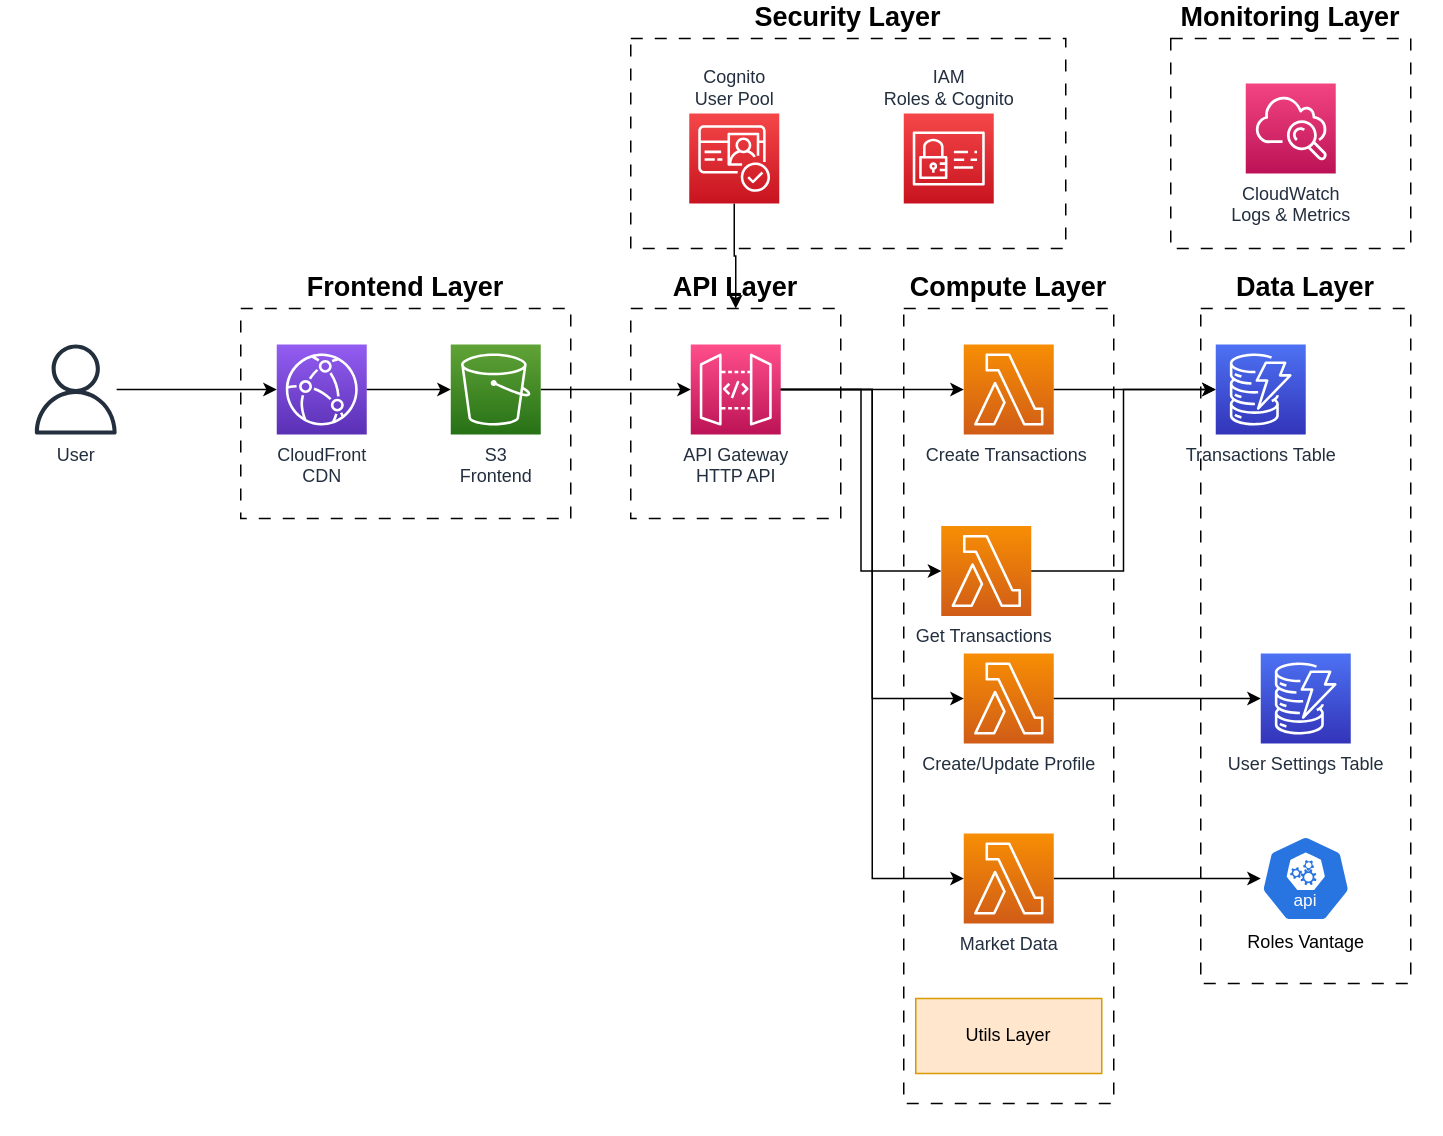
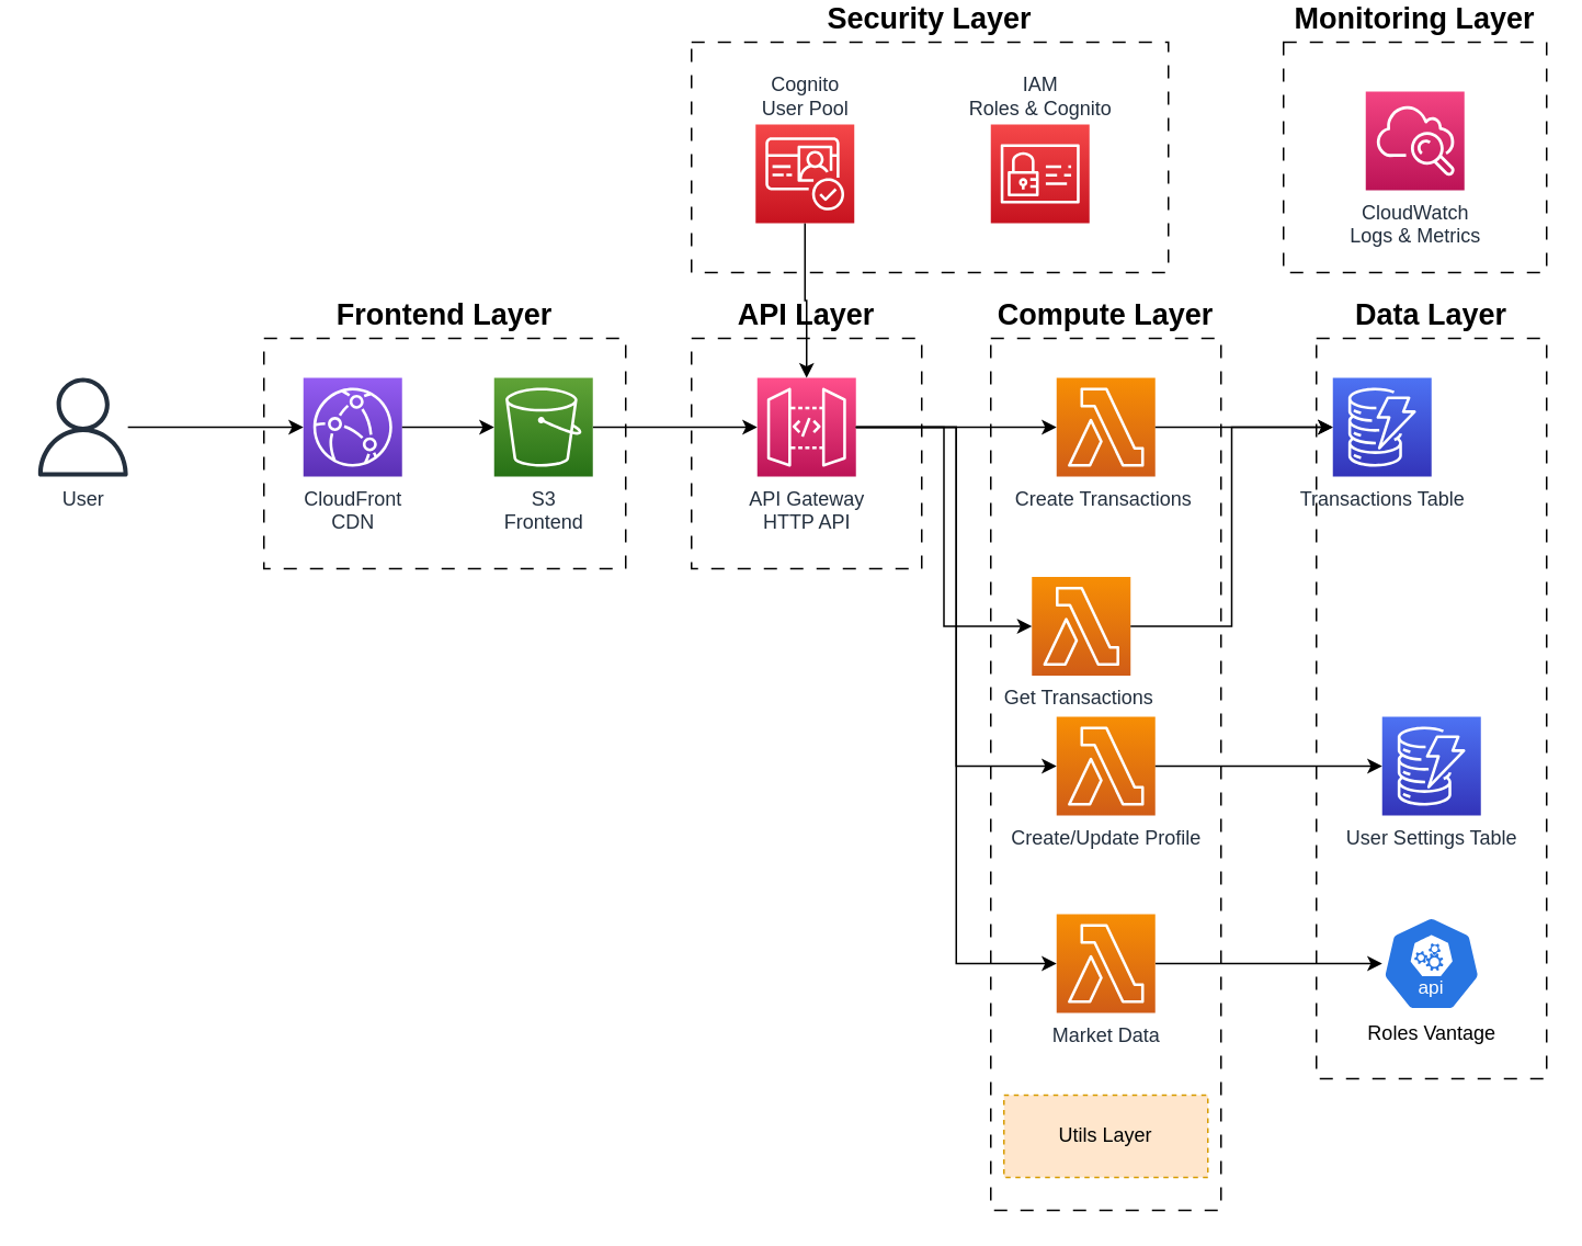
  <mxCell id="0" />
  <mxCell id="1" parent="0" />
  <mxCell id="2" value="Monitoring Layer" style="rounded=0;whiteSpace=wrap;html=1;fillColor=none;labelPosition=center;verticalLabelPosition=top;align=center;verticalAlign=bottom;fontStyle=1;fontSize=18;dashed=1;dashPattern=8 8;" vertex="1" parent="1"><mxGeometry x="780" y="20" width="160" height="140" as="geometry" /></mxCell>
  <mxCell id="3" value="API Layer" style="rounded=0;whiteSpace=wrap;html=1;fillColor=none;labelPosition=center;verticalLabelPosition=top;align=center;verticalAlign=bottom;fontStyle=1;fontSize=18;dashed=1;dashPattern=8 8;" vertex="1" parent="1"><mxGeometry x="420" y="200" width="140" height="140" as="geometry" /></mxCell>
  <mxCell id="4" value="Frontend Layer" style="rounded=0;whiteSpace=wrap;html=1;fillColor=none;labelPosition=center;verticalLabelPosition=top;align=center;verticalAlign=bottom;fontStyle=1;fontSize=18;dashed=1;dashPattern=8 8;" vertex="1" parent="1"><mxGeometry x="160" y="200" width="220" height="140" as="geometry" /></mxCell>
  <mxCell id="5" value="Security Layer" style="rounded=0;whiteSpace=wrap;html=1;fillColor=none;labelPosition=center;verticalLabelPosition=top;align=center;verticalAlign=bottom;fontStyle=1;fontSize=18;dashed=1;dashPattern=8 8;" vertex="1" parent="1"><mxGeometry x="420" y="20" width="290" height="140" as="geometry" /></mxCell>
  <mxCell id="6" value="Compute Layer" style="rounded=0;whiteSpace=wrap;html=1;fillColor=none;labelPosition=center;verticalLabelPosition=top;align=center;verticalAlign=bottom;fontStyle=1;fontSize=18;dashed=1;dashPattern=8 8;" vertex="1" parent="1"><mxGeometry x="602" y="200" width="140" height="530" as="geometry" /></mxCell>
  <mxCell id="7" value="Data Layer" style="rounded=0;whiteSpace=wrap;html=1;fillColor=none;labelPosition=center;verticalLabelPosition=top;align=center;verticalAlign=bottom;fontStyle=1;fontSize=18;dashed=1;dashPattern=8 8;" vertex="1" parent="1"><mxGeometry x="800" y="200" width="140" height="450" as="geometry" /></mxCell>
  <mxCell id="8" value="CloudFront&#10;CDN" style="sketch=0;points=[[0,0,0],[0.25,0,0],[0.5,0,0],[0.75,0,0],[1,0,0],[0,1,0],[0.25,1,0],[0.5,1,0],[0.75,1,0],[1,1,0],[0,0.25,0],[0,0.5,0],[0,0.75,0],[1,0.25,0],[1,0.5,0],[1,0.75,0]];outlineConnect=0;fontColor=#232F3E;gradientColor=#945DF2;gradientDirection=north;fillColor=#5A30B5;strokeColor=#ffffff;dashed=0;verticalLabelPosition=bottom;verticalAlign=top;align=center;html=1;fontSize=12;fontStyle=0;aspect=fixed;shape=mxgraph.aws4.resourceIcon;resIcon=mxgraph.aws4.cloudfront;" vertex="1" parent="1"><mxGeometry x="184" y="224" width="60" height="60" as="geometry" /></mxCell>
  <mxCell id="9" style="edgeStyle=orthogonalEdgeStyle;rounded=0;orthogonalLoop=1;jettySize=auto;html=1;" edge="1" parent="1" source="10" target="11"><mxGeometry relative="1" as="geometry" /></mxCell>
  <mxCell id="10" value="S3&#10;Frontend" style="sketch=0;points=[[0,0,0],[0.25,0,0],[0.5,0,0],[0.75,0,0],[1,0,0],[0,1,0],[0.25,1,0],[0.5,1,0],[0.75,1,0],[1,1,0],[0,0.25,0],[0,0.5,0],[0,0.75,0],[1,0.25,0],[1,0.5,0],[1,0.75,0]];outlineConnect=0;fontColor=#232F3E;gradientColor=#60A337;gradientDirection=north;fillColor=#277116;strokeColor=#ffffff;dashed=0;verticalLabelPosition=bottom;verticalAlign=top;align=center;html=1;fontSize=12;fontStyle=0;aspect=fixed;shape=mxgraph.aws4.resourceIcon;resIcon=mxgraph.aws4.s3;" vertex="1" parent="1"><mxGeometry x="300" y="224" width="60" height="60" as="geometry" /></mxCell>
  <mxCell id="11" value="API Gateway&#10;HTTP API" style="sketch=0;points=[[0,0,0],[0.25,0,0],[0.5,0,0],[0.75,0,0],[1,0,0],[0,1,0],[0.25,1,0],[0.5,1,0],[0.75,1,0],[1,1,0],[0,0.25,0],[0,0.5,0],[0,0.75,0],[1,0.25,0],[1,0.5,0],[1,0.75,0]];outlineConnect=0;fontColor=#232F3E;gradientColor=#FF4F8B;gradientDirection=north;fillColor=#BC1356;strokeColor=#ffffff;dashed=0;verticalLabelPosition=bottom;verticalAlign=top;align=center;html=1;fontSize=12;fontStyle=0;aspect=fixed;shape=mxgraph.aws4.resourceIcon;resIcon=mxgraph.aws4.api_gateway;" vertex="1" parent="1"><mxGeometry x="460" y="224" width="60" height="60" as="geometry" /></mxCell>
  <mxCell id="12" value="Create Transactions&amp;nbsp;&lt;div&gt;&lt;br/&gt;&lt;/div&gt;" style="sketch=0;points=[[0,0,0],[0.25,0,0],[0.5,0,0],[0.75,0,0],[1,0,0],[0,1,0],[0.25,1,0],[0.5,1,0],[0.75,1,0],[1,1,0],[0,0.25,0],[0,0.5,0],[0,0.75,0],[1,0.25,0],[1,0.5,0],[1,0.75,0]];outlineConnect=0;fontColor=#232F3E;gradientColor=#F78E04;gradientDirection=north;fillColor=#D05C17;strokeColor=#ffffff;dashed=0;verticalLabelPosition=bottom;verticalAlign=top;align=center;html=1;fontSize=12;fontStyle=0;aspect=fixed;shape=mxgraph.aws4.resourceIcon;resIcon=mxgraph.aws4.lambda;" vertex="1" parent="1"><mxGeometry x="642" y="224" width="60" height="60" as="geometry" /></mxCell>
  <mxCell id="13" value="Create/Update Profile" style="sketch=0;points=[[0,0,0],[0.25,0,0],[0.5,0,0],[0.75,0,0],[1,0,0],[0,1,0],[0.25,1,0],[0.5,1,0],[0.75,1,0],[1,1,0],[0,0.25,0],[0,0.5,0],[0,0.75,0],[1,0.25,0],[1,0.5,0],[1,0.75,0]];outlineConnect=0;fontColor=#232F3E;gradientColor=#F78E04;gradientDirection=north;fillColor=#D05C17;strokeColor=#ffffff;dashed=0;verticalLabelPosition=bottom;verticalAlign=top;align=center;html=1;fontSize=12;fontStyle=0;aspect=fixed;shape=mxgraph.aws4.resourceIcon;resIcon=mxgraph.aws4.lambda;" vertex="1" parent="1"><mxGeometry x="642" y="430" width="60" height="60" as="geometry" /></mxCell>
  <mxCell id="14" value="Transactions Table" style="sketch=0;points=[[0,0,0],[0.25,0,0],[0.5,0,0],[0.75,0,0],[1,0,0],[0,1,0],[0.25,1,0],[0.5,1,0],[0.75,1,0],[1,1,0],[0,0.25,0],[0,0.5,0],[0,0.75,0],[1,0.25,0],[1,0.5,0],[1,0.75,0]];outlineConnect=0;fontColor=#232F3E;gradientColor=#4D72F3;gradientDirection=north;fillColor=#3334B9;strokeColor=#ffffff;dashed=0;verticalLabelPosition=bottom;verticalAlign=top;align=center;html=1;fontSize=12;fontStyle=0;aspect=fixed;shape=mxgraph.aws4.resourceIcon;resIcon=mxgraph.aws4.dynamodb;" vertex="1" parent="1"><mxGeometry x="810" y="224" width="60" height="60" as="geometry" /></mxCell>
  <mxCell id="15" value="User Settings Table" style="sketch=0;points=[[0,0,0],[0.25,0,0],[0.5,0,0],[0.75,0,0],[1,0,0],[0,1,0],[0.25,1,0],[0.5,1,0],[0.75,1,0],[1,1,0],[0,0.25,0],[0,0.5,0],[0,0.75,0],[1,0.25,0],[1,0.5,0],[1,0.75,0]];outlineConnect=0;fontColor=#232F3E;gradientColor=#4D72F3;gradientDirection=north;fillColor=#3334B9;strokeColor=#ffffff;dashed=0;verticalLabelPosition=bottom;verticalAlign=top;align=center;html=1;fontSize=12;fontStyle=0;aspect=fixed;shape=mxgraph.aws4.resourceIcon;resIcon=mxgraph.aws4.dynamodb;" vertex="1" parent="1"><mxGeometry x="840" y="430" width="60" height="60" as="geometry" /></mxCell>
- <mxCell id="16" style="edgeStyle=orthogonalEdgeStyle;rounded=0;orthogonalLoop=1;jettySize=auto;html=1;" edge="1" parent="1" source="17" target="3"><mxGeometry relative="1" as="geometry" /></mxCell>
+ <mxCell id="16" style="edgeStyle=orthogonalEdgeStyle;rounded=0;orthogonalLoop=1;jettySize=auto;html=1;" edge="1" parent="1" source="17" target="11"><mxGeometry relative="1" as="geometry" /></mxCell>
  <mxCell id="17" value="Cognito&#10;User Pool" style="sketch=0;points=[[0,0,0],[0.25,0,0],[0.5,0,0],[0.75,0,0],[1,0,0],[0,1,0],[0.25,1,0],[0.5,1,0],[0.75,1,0],[1,1,0],[0,0.25,0],[0,0.5,0],[0,0.75,0],[1,0.25,0],[1,0.5,0],[1,0.75,0]];outlineConnect=0;fontColor=#232F3E;gradientColor=#F54749;gradientDirection=north;fillColor=#C7131F;strokeColor=#ffffff;dashed=0;verticalLabelPosition=top;verticalAlign=bottom;align=center;html=1;fontSize=12;fontStyle=0;aspect=fixed;shape=mxgraph.aws4.resourceIcon;resIcon=mxgraph.aws4.cognito;labelPosition=center;" vertex="1" parent="1"><mxGeometry x="459" y="70" width="60" height="60" as="geometry" /></mxCell>
  <mxCell id="18" value="CloudWatch&#10;Logs &amp; Metrics" style="sketch=0;points=[[0,0,0],[0.25,0,0],[0.5,0,0],[0.75,0,0],[1,0,0],[0,1,0],[0.25,1,0],[0.5,1,0],[0.75,1,0],[1,1,0],[0,0.25,0],[0,0.5,0],[0,0.75,0],[1,0.25,0],[1,0.5,0],[1,0.75,0]];outlineConnect=0;fontColor=#232F3E;gradientColor=#F34482;gradientDirection=north;fillColor=#BC1356;strokeColor=#ffffff;dashed=0;verticalLabelPosition=bottom;verticalAlign=top;align=center;html=1;fontSize=12;fontStyle=0;aspect=fixed;shape=mxgraph.aws4.resourceIcon;resIcon=mxgraph.aws4.cloudwatch;" vertex="1" parent="1"><mxGeometry x="830" y="50" width="60" height="60" as="geometry" /></mxCell>
  <mxCell id="19" value="IAM&#10;Roles &amp; Cognito" style="sketch=0;points=[[0,0,0],[0.25,0,0],[0.5,0,0],[0.75,0,0],[1,0,0],[0,1,0],[0.25,1,0],[0.5,1,0],[0.75,1,0],[1,1,0],[0,0.25,0],[0,0.5,0],[0,0.75,0],[1,0.25,0],[1,0.5,0],[1,0.75,0]];outlineConnect=0;fontColor=#232F3E;gradientColor=#F54749;gradientDirection=north;fillColor=#C7131F;strokeColor=#ffffff;dashed=0;verticalLabelPosition=top;verticalAlign=bottom;align=center;html=1;fontSize=12;fontStyle=0;aspect=fixed;shape=mxgraph.aws4.resourceIcon;resIcon=mxgraph.aws4.identity_and_access_management;labelPosition=center;" vertex="1" parent="1"><mxGeometry x="602" y="70" width="60" height="60" as="geometry" /></mxCell>
  <mxCell id="20" value="" style="edgeStyle=orthogonalEdgeStyle;rounded=0;orthogonalLoop=1;jettySize=auto;html=1;entryX=0;entryY=0.5;entryDx=0;entryDy=0;entryPerimeter=0;fontSize=10;" edge="1" parent="1" source="23" target="8"><mxGeometry x="0.009" relative="1" as="geometry"><mxPoint x="90" y="252" as="sourcePoint" /><mxPoint as="offset" /></mxGeometry></mxCell>
  <mxCell id="21" value="" style="edgeStyle=orthogonalEdgeStyle;rounded=0;orthogonalLoop=1;jettySize=auto;html=1;exitX=1;exitY=0.5;exitDx=0;exitDy=0;exitPerimeter=0;entryX=0;entryY=0.5;entryDx=0;entryDy=0;entryPerimeter=0;" edge="1" parent="1" source="8" target="10"><mxGeometry relative="1" as="geometry" /></mxCell>
  <mxCell id="22" value="" style="edgeStyle=orthogonalEdgeStyle;rounded=0;orthogonalLoop=1;jettySize=auto;html=1;exitX=1;exitY=0.5;exitDx=0;exitDy=0;exitPerimeter=0;entryX=0;entryY=0.5;entryDx=0;entryDy=0;entryPerimeter=0;" edge="1" parent="1" source="11" target="12"><mxGeometry relative="1" as="geometry" /></mxCell>
  <mxCell id="23" value="User" style="sketch=0;outlineConnect=0;fontColor=#232F3E;gradientColor=none;fillColor=#232F3D;strokeColor=none;dashed=0;verticalLabelPosition=bottom;verticalAlign=top;align=center;html=1;fontSize=12;fontStyle=0;aspect=fixed;pointerEvents=1;shape=mxgraph.aws4.user;" vertex="1" parent="1"><mxGeometry x="20" y="224" width="60" height="60" as="geometry" /></mxCell>
  <mxCell id="24" style="edgeStyle=orthogonalEdgeStyle;rounded=0;orthogonalLoop=1;jettySize=auto;html=1;" edge="1" parent="1" source="25" target="30"><mxGeometry relative="1" as="geometry" /></mxCell>
  <mxCell id="25" value="Market Data" style="sketch=0;points=[[0,0,0],[0.25,0,0],[0.5,0,0],[0.75,0,0],[1,0,0],[0,1,0],[0.25,1,0],[0.5,1,0],[0.75,1,0],[1,1,0],[0,0.25,0],[0,0.5,0],[0,0.75,0],[1,0.25,0],[1,0.5,0],[1,0.75,0]];outlineConnect=0;fontColor=#232F3E;gradientColor=#F78E04;gradientDirection=north;fillColor=#D05C17;strokeColor=#ffffff;dashed=0;verticalLabelPosition=bottom;verticalAlign=top;align=center;html=1;fontSize=12;fontStyle=0;aspect=fixed;shape=mxgraph.aws4.resourceIcon;resIcon=mxgraph.aws4.lambda;" vertex="1" parent="1"><mxGeometry x="642" y="550" width="60" height="60" as="geometry" /></mxCell>
  <mxCell id="26" value="Get Transactions&amp;nbsp;&lt;div&gt;&lt;br&gt;&lt;/div&gt;" style="sketch=0;points=[[0,0,0],[0.25,0,0],[0.5,0,0],[0.75,0,0],[1,0,0],[0,1,0],[0.25,1,0],[0.5,1,0],[0.75,1,0],[1,1,0],[0,0.25,0],[0,0.5,0],[0,0.75,0],[1,0.25,0],[1,0.5,0],[1,0.75,0]];outlineConnect=0;fontColor=#232F3E;gradientColor=#F78E04;gradientDirection=north;fillColor=#D05C17;strokeColor=#ffffff;dashed=0;verticalLabelPosition=bottom;verticalAlign=top;align=center;html=1;fontSize=12;fontStyle=0;aspect=fixed;shape=mxgraph.aws4.resourceIcon;resIcon=mxgraph.aws4.lambda;" vertex="1" parent="1"><mxGeometry x="627" y="345" width="60" height="60" as="geometry" /></mxCell>
  <mxCell id="27" style="edgeStyle=orthogonalEdgeStyle;rounded=0;orthogonalLoop=1;jettySize=auto;html=1;entryX=0;entryY=0.5;entryDx=0;entryDy=0;entryPerimeter=0;" edge="1" parent="1" source="12" target="14"><mxGeometry relative="1" as="geometry" /></mxCell>
  <mxCell id="28" style="edgeStyle=orthogonalEdgeStyle;rounded=0;orthogonalLoop=1;jettySize=auto;html=1;entryX=0;entryY=0.5;entryDx=0;entryDy=0;entryPerimeter=0;" edge="1" parent="1" source="26" target="14"><mxGeometry relative="1" as="geometry" /></mxCell>
  <mxCell id="29" style="edgeStyle=orthogonalEdgeStyle;rounded=0;orthogonalLoop=1;jettySize=auto;html=1;entryX=0;entryY=0.5;entryDx=0;entryDy=0;entryPerimeter=0;" edge="1" parent="1" source="13" target="15"><mxGeometry relative="1" as="geometry" /></mxCell>
  <mxCell id="30" value="Roles Vantage" style="aspect=fixed;sketch=0;html=1;dashed=0;whitespace=wrap;verticalLabelPosition=bottom;verticalAlign=top;fillColor=#2875E2;strokeColor=#ffffff;points=[[0.005,0.63,0],[0.1,0.2,0],[0.9,0.2,0],[0.5,0,0],[0.995,0.63,0],[0.72,0.99,0],[0.5,1,0],[0.28,0.99,0]];shape=mxgraph.kubernetes.icon2;kubernetesLabel=1;prIcon=api" vertex="1" parent="1"><mxGeometry x="840" y="551.2" width="60" height="57.6" as="geometry" /></mxCell>
  <mxCell id="31" style="edgeStyle=orthogonalEdgeStyle;rounded=0;orthogonalLoop=1;jettySize=auto;html=1;exitX=0.5;exitY=1;exitDx=0;exitDy=0;" edge="1" parent="1" source="7" target="7"><mxGeometry relative="1" as="geometry" /></mxCell>
- <mxCell id="32" value="Utils Layer" style="rounded=0;whiteSpace=wrap;html=1;fillColor=#ffe6cc;strokeColor=#d79b00;" vertex="1" parent="1"><mxGeometry x="610" y="660" width="124" height="50" as="geometry" /></mxCell>
+ <mxCell id="32" value="Utils Layer" style="rounded=0;whiteSpace=wrap;html=1;fillColor=#ffe6cc;strokeColor=#d79b00;dashed=1;" vertex="1" parent="1"><mxGeometry x="610" y="660" width="124" height="50" as="geometry" /></mxCell>
  <mxCell id="33" style="edgeStyle=orthogonalEdgeStyle;rounded=0;orthogonalLoop=1;jettySize=auto;html=1;entryX=0;entryY=0.5;entryDx=0;entryDy=0;entryPerimeter=0;" edge="1" parent="1" source="11" target="26"><mxGeometry relative="1" as="geometry" /></mxCell>
  <mxCell id="34" style="edgeStyle=orthogonalEdgeStyle;rounded=0;orthogonalLoop=1;jettySize=auto;html=1;entryX=0;entryY=0.5;entryDx=0;entryDy=0;entryPerimeter=0;" edge="1" parent="1" source="11" target="13"><mxGeometry relative="1" as="geometry" /></mxCell>
  <mxCell id="35" style="edgeStyle=orthogonalEdgeStyle;rounded=0;orthogonalLoop=1;jettySize=auto;html=1;entryX=0;entryY=0.5;entryDx=0;entryDy=0;entryPerimeter=0;" edge="1" parent="1" source="11" target="25"><mxGeometry relative="1" as="geometry" /></mxCell>
